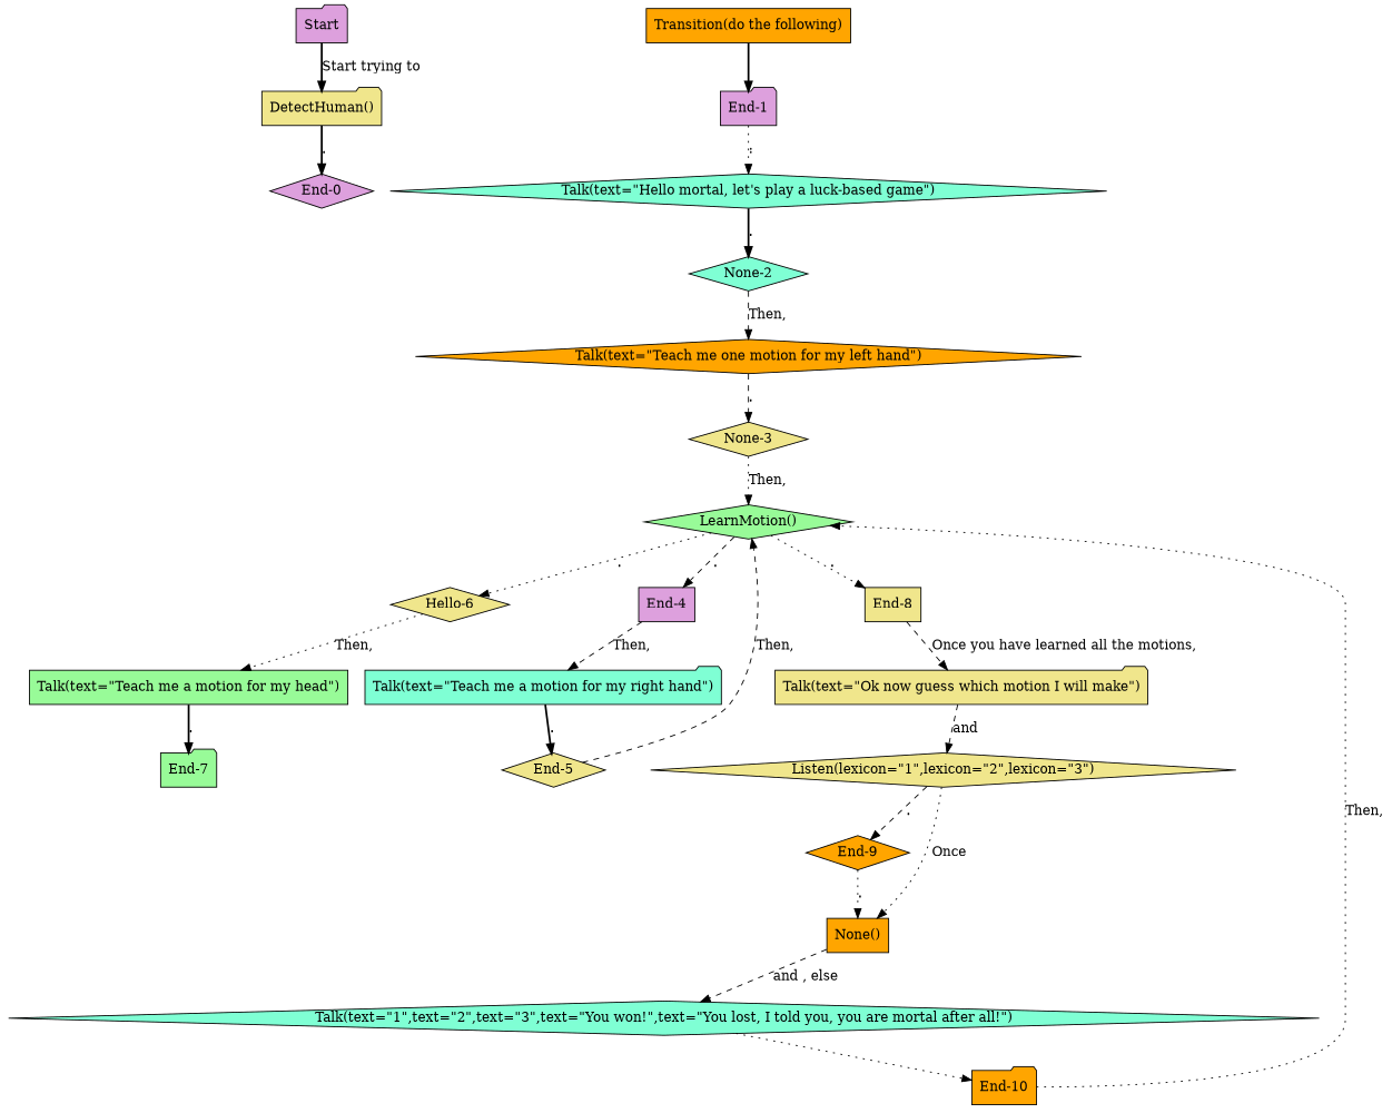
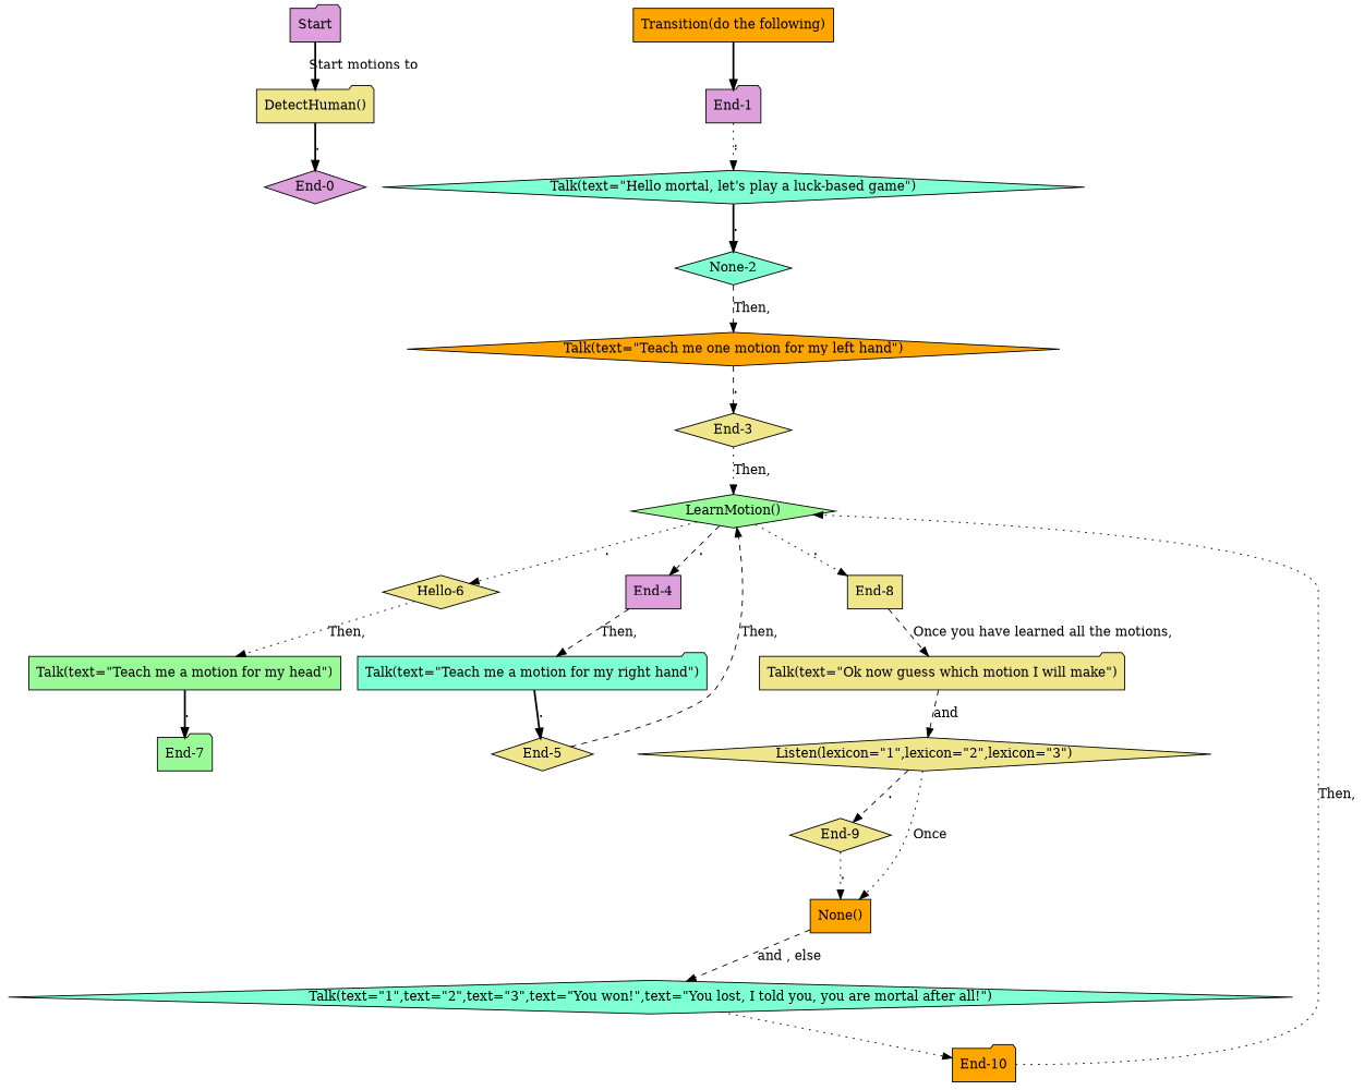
  strict digraph {
    node [fillcolor=khaki sent_idx=10 shape=diamond style=filled]
    edge [style=dotted]
    Start [fillcolor=plum sent_idx=0 shape=folder]
    "DetectHuman()" [idx=0 idx_main=0 sent_idx=0 shape=folder]
    "End-0" [fillcolor=plum sent_idx=0]
    "Transition(do the following)" [fillcolor=orange idx=0 idx_main=0 sent_idx=1 shape=box]
    "End-1" [fillcolor=plum sent_idx=1 shape=folder]
    "Talk(text=\"Hello mortal, let's play a luck-based game\")" [fillcolor=aquamarine idx=0 idx_main=0 sent_idx=2]
    n7 [fillcolor=aquamarine label="None-2" sent_idx=2]
    "Talk(text=\"Teach me one motion for my left hand\")" [fillcolor=orange idx=0 idx_main=0 sent_idx=3]
-   "End-3" [sent_idx=3 label="None-3"]
+   "End-3" [sent_idx=3]
    "LearnMotion()" [fillcolor=palegreen idx=0 idx_main=0 sent_idx=8]
    "End-4" [fillcolor=plum sent_idx=4 shape=box]
    n12 [label="Hello-6" sent_idx=6]
    "End-8" [sent_idx=8 shape=box]
    "Talk(text=\"Teach me a motion for my right hand\")" [fillcolor=aquamarine idx=0 idx_main=0 sent_idx=5 shape=folder]
    "Talk(text=\"Teach me a motion for my head\")" [fillcolor=palegreen idx=0 idx_main=0 sent_idx=7 shape=box]
    "Talk(text=\"Ok now guess which motion I will make\")" [idx=0 idx_main=0 sent_idx=9 shape=folder]
    "End-5" [sent_idx=5]
    "End-7" [fillcolor=palegreen sent_idx=7 shape=folder]
    "Listen(lexicon=\"1\",lexicon=\"2\",lexicon=\"3\")" [idx=0]
-   "End-9" [fillcolor=orange sent_idx=9]
+   "End-9" [sent_idx=9]
    "None()" [fillcolor=orange idx=1 idx_main=0 shape=box]
    "Talk(text=\"1\",text=\"2\",text=\"3\",text=\"You won!\",text=\"You lost, I told you, you are mortal after all!\")" [fillcolor=aquamarine idx=2 idx_main=1]
    "End-10" [fillcolor=orange shape=folder]
-   Start -> "DetectHuman()" [label="Start trying to" style=bold]
+   Start -> "DetectHuman()" [label="Start motions to" style=bold]
    "DetectHuman()" -> "End-0" [label="." style=bold]
    "Transition(do the following)" -> "End-1" [style=bold]
    "End-1" -> "Talk(text=\"Hello mortal, let's play a luck-based game\")" [label=":"]
    "Talk(text=\"Hello mortal, let's play a luck-based game\")" -> n7 [label="." style=bold]
    n7 -> "Talk(text=\"Teach me one motion for my left hand\")" [label="Then," style=dashed]
    "Talk(text=\"Teach me one motion for my left hand\")" -> "End-3" [label="." style=dashed]
    "End-3" -> "LearnMotion()" [label="Then,"]
    "LearnMotion()" -> "End-4" [label="." style=dashed]
    "LearnMotion()" -> n12 [label="."]
    "LearnMotion()" -> "End-8" [label="."]
    "End-4" -> "Talk(text=\"Teach me a motion for my right hand\")" [label="Then," style=dashed]
    n12 -> "Talk(text=\"Teach me a motion for my head\")" [label="Then,"]
    "End-8" -> "Talk(text=\"Ok now guess which motion I will make\")" [label="Once you have learned all the motions," style=dashed]
    "Talk(text=\"Teach me a motion for my right hand\")" -> "End-5" [label="." style=bold]
    "Talk(text=\"Teach me a motion for my head\")" -> "End-7" [label="." style=bold]
    "Talk(text=\"Ok now guess which motion I will make\")" -> "Listen(lexicon=\"1\",lexicon=\"2\",lexicon=\"3\")" [label=and style=dashed]
    "End-5" -> "LearnMotion()" [label="Then," style=dashed]
    "Listen(lexicon=\"1\",lexicon=\"2\",lexicon=\"3\")" -> "End-9" [label="." style=dashed]
    "Listen(lexicon=\"1\",lexicon=\"2\",lexicon=\"3\")" -> "None()" [label=Once]
    "End-9" -> "None()" [label="."]
    "None()" -> "Talk(text=\"1\",text=\"2\",text=\"3\",text=\"You won!\",text=\"You lost, I told you, you are mortal after all!\")" [label="and , else" style=dashed]
    "Talk(text=\"1\",text=\"2\",text=\"3\",text=\"You won!\",text=\"You lost, I told you, you are mortal after all!\")" -> "End-10"
    "End-10" -> "LearnMotion()" [label="Then,"]
  }
